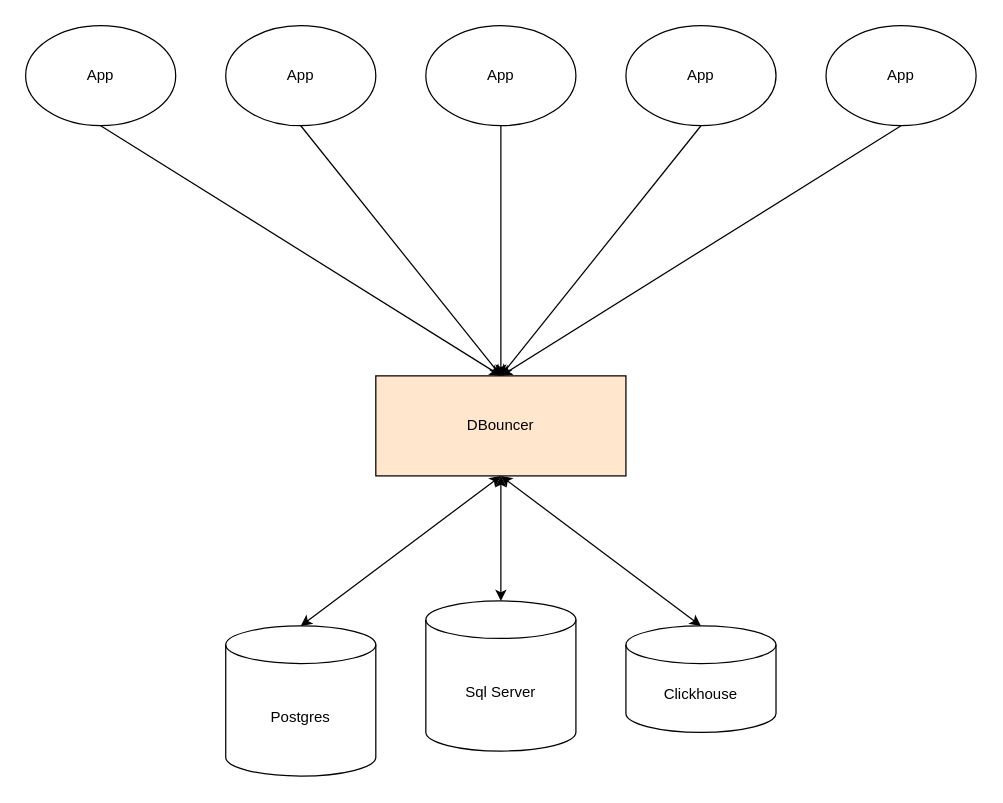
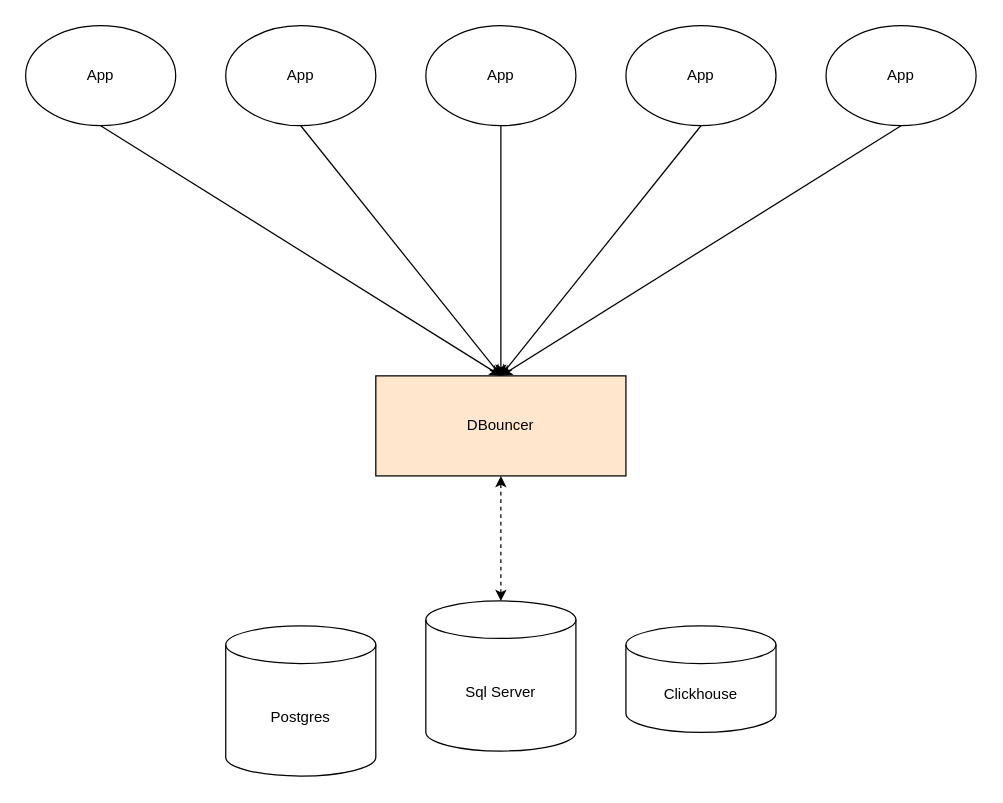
  <mxCell id="0" />
  <mxCell id="1" parent="0" />
  <mxCell id="2" value="DBouncer" style="rounded=0;whiteSpace=wrap;html=1;fillColor=#ffe6cc;" vertex="1" parent="1"><mxGeometry x="300" y="300" width="200" height="80" as="geometry" /></mxCell>
  <mxCell id="3" value="" style="ellipse;whiteSpace=wrap;html=1;" vertex="1" parent="1"><mxGeometry x="20" width="120" height="80" as="geometry" y="20" /></mxCell>
  <mxCell id="4" value="" style="ellipse;whiteSpace=wrap;html=1;" vertex="1" parent="1"><mxGeometry x="180" width="120" height="80" as="geometry" y="20" /></mxCell>
  <mxCell id="5" value="" style="ellipse;whiteSpace=wrap;html=1;" vertex="1" parent="1"><mxGeometry x="340" width="120" height="80" as="geometry" y="20" /></mxCell>
  <mxCell id="6" value="" style="ellipse;whiteSpace=wrap;html=1;" vertex="1" parent="1"><mxGeometry x="500" width="120" height="80" as="geometry" y="20" /></mxCell>
  <mxCell id="7" value="" style="ellipse;whiteSpace=wrap;html=1;" vertex="1" parent="1"><mxGeometry x="660" width="120" height="80" as="geometry" y="20" /></mxCell>
  <mxCell id="8" value="App" style="text;html=1;strokeColor=none;fillColor=none;align=center;verticalAlign=middle;whiteSpace=wrap;rounded=0;" vertex="1" parent="1"><mxGeometry x="50" y="45" width="60" height="30" as="geometry" /></mxCell>
  <mxCell id="9" value="Postgres" style="shape=cylinder3;whiteSpace=wrap;html=1;boundedLbl=1;backgroundOutline=1;size=15;" vertex="1" parent="1"><mxGeometry x="180" y="500" width="120" height="120" as="geometry" /></mxCell>
  <mxCell id="10" value="Sql Server" style="shape=cylinder3;whiteSpace=wrap;html=1;boundedLbl=1;backgroundOutline=1;size=15;" vertex="1" parent="1"><mxGeometry x="340" y="480" width="120" height="120" as="geometry" /></mxCell>
  <mxCell id="11" value="Clickhouse" style="shape=cylinder3;whiteSpace=wrap;html=1;boundedLbl=1;backgroundOutline=1;size=15;" vertex="1" parent="1"><mxGeometry x="500" y="500" width="120" height="85" as="geometry" /></mxCell>
  <mxCell id="12" value="" style="endArrow=classic;html=1;rounded=0;exitX=0.5;exitY=1;exitDx=0;exitDy=0;entryX=0.5;entryY=0;entryDx=0;entryDy=0;" edge="1" parent="1" source="3" target="2"><mxGeometry width="50" height="50" relative="1" as="geometry"><mxPoint x="620" y="300" as="sourcePoint" /><mxPoint x="670" y="250" as="targetPoint" /></mxGeometry></mxCell>
  <mxCell id="13" value="" style="endArrow=classic;html=1;rounded=0;exitX=0.5;exitY=1;exitDx=0;exitDy=0;entryX=0.5;entryY=0;entryDx=0;entryDy=0;" edge="1" parent="1" source="4" target="2"><mxGeometry width="50" height="50" relative="1" as="geometry"><mxPoint x="90" y="110" as="sourcePoint" /><mxPoint x="410" y="310" as="targetPoint" /></mxGeometry></mxCell>
  <mxCell id="14" value="" style="endArrow=classic;html=1;rounded=0;exitX=0.5;exitY=1;exitDx=0;exitDy=0;entryX=0.5;entryY=0;entryDx=0;entryDy=0;" edge="1" parent="1" source="5" target="2"><mxGeometry width="50" height="50" relative="1" as="geometry"><mxPoint x="250" y="110" as="sourcePoint" /><mxPoint x="410" y="310" as="targetPoint" /></mxGeometry></mxCell>
  <mxCell id="15" value="" style="endArrow=classic;html=1;rounded=0;exitX=0.5;exitY=1;exitDx=0;exitDy=0;entryX=0.5;entryY=0;entryDx=0;entryDy=0;" edge="1" parent="1" source="6" target="2"><mxGeometry width="50" height="50" relative="1" as="geometry"><mxPoint x="410" y="110" as="sourcePoint" /><mxPoint x="410" y="310" as="targetPoint" /></mxGeometry></mxCell>
  <mxCell id="16" value="" style="endArrow=classic;html=1;rounded=0;exitX=0.5;exitY=1;exitDx=0;exitDy=0;entryX=0.5;entryY=0;entryDx=0;entryDy=0;" edge="1" parent="1" source="7" target="2"><mxGeometry width="50" height="50" relative="1" as="geometry"><mxPoint x="570" y="110" as="sourcePoint" /><mxPoint x="410" y="310" as="targetPoint" /></mxGeometry></mxCell>
- <mxCell id="17" value="" style="endArrow=classic;startArrow=classic;html=1;rounded=0;exitX=0.5;exitY=0;exitDx=0;exitDy=0;exitPerimeter=0;entryX=0.5;entryY=1;entryDx=0;entryDy=0;" edge="1" parent="1" source="9" target="2"><mxGeometry width="50" height="50" relative="1" as="geometry"><mxPoint x="620" y="300" as="sourcePoint" /><mxPoint x="670" y="250" as="targetPoint" /></mxGeometry></mxCell>
- <mxCell id="18" value="" style="endArrow=classic;startArrow=classic;html=1;rounded=0;exitX=0.5;exitY=0;exitDx=0;exitDy=0;exitPerimeter=0;entryX=0.5;entryY=1;entryDx=0;entryDy=0;" edge="1" parent="1" source="10" target="2"><mxGeometry width="50" height="50" relative="1" as="geometry"><mxPoint x="250" y="510" as="sourcePoint" /><mxPoint x="410" y="390" as="targetPoint" /></mxGeometry></mxCell>
- <mxCell id="19" value="" style="endArrow=classic;startArrow=classic;html=1;rounded=0;exitX=0.5;exitY=0;exitDx=0;exitDy=0;exitPerimeter=0;entryX=0.5;entryY=1;entryDx=0;entryDy=0;" edge="1" parent="1" source="11" target="2"><mxGeometry width="50" height="50" relative="1" as="geometry"><mxPoint x="410" y="510" as="sourcePoint" /><mxPoint x="410" y="390" as="targetPoint" /></mxGeometry></mxCell>
+ <mxCell id="18" value="" style="endArrow=classic;startArrow=classic;html=1;rounded=0;exitX=0.5;exitY=0;exitDx=0;exitDy=0;exitPerimeter=0;entryX=0.5;entryY=1;entryDx=0;entryDy=0;dashed=1;" edge="1" parent="1" source="10" target="2"><mxGeometry width="50" height="50" relative="1" as="geometry"><mxPoint x="250" y="510" as="sourcePoint" /><mxPoint x="410" y="390" as="targetPoint" /></mxGeometry></mxCell>
  <mxCell id="20" value="App" style="text;html=1;strokeColor=none;fillColor=none;align=center;verticalAlign=middle;whiteSpace=wrap;rounded=0;" vertex="1" parent="1"><mxGeometry x="210" y="45" width="60" height="30" as="geometry" /></mxCell>
  <mxCell id="21" value="App" style="text;html=1;strokeColor=none;fillColor=none;align=center;verticalAlign=middle;whiteSpace=wrap;rounded=0;" vertex="1" parent="1"><mxGeometry x="370" y="45" width="60" height="30" as="geometry" /></mxCell>
  <mxCell id="22" value="App" style="text;html=1;strokeColor=none;fillColor=none;align=center;verticalAlign=middle;whiteSpace=wrap;rounded=0;" vertex="1" parent="1"><mxGeometry x="530" y="45" width="60" height="30" as="geometry" /></mxCell>
  <mxCell id="23" value="App" style="text;html=1;strokeColor=none;fillColor=none;align=center;verticalAlign=middle;whiteSpace=wrap;rounded=0;" vertex="1" parent="1"><mxGeometry x="690" y="45" width="60" height="30" as="geometry" /></mxCell>
